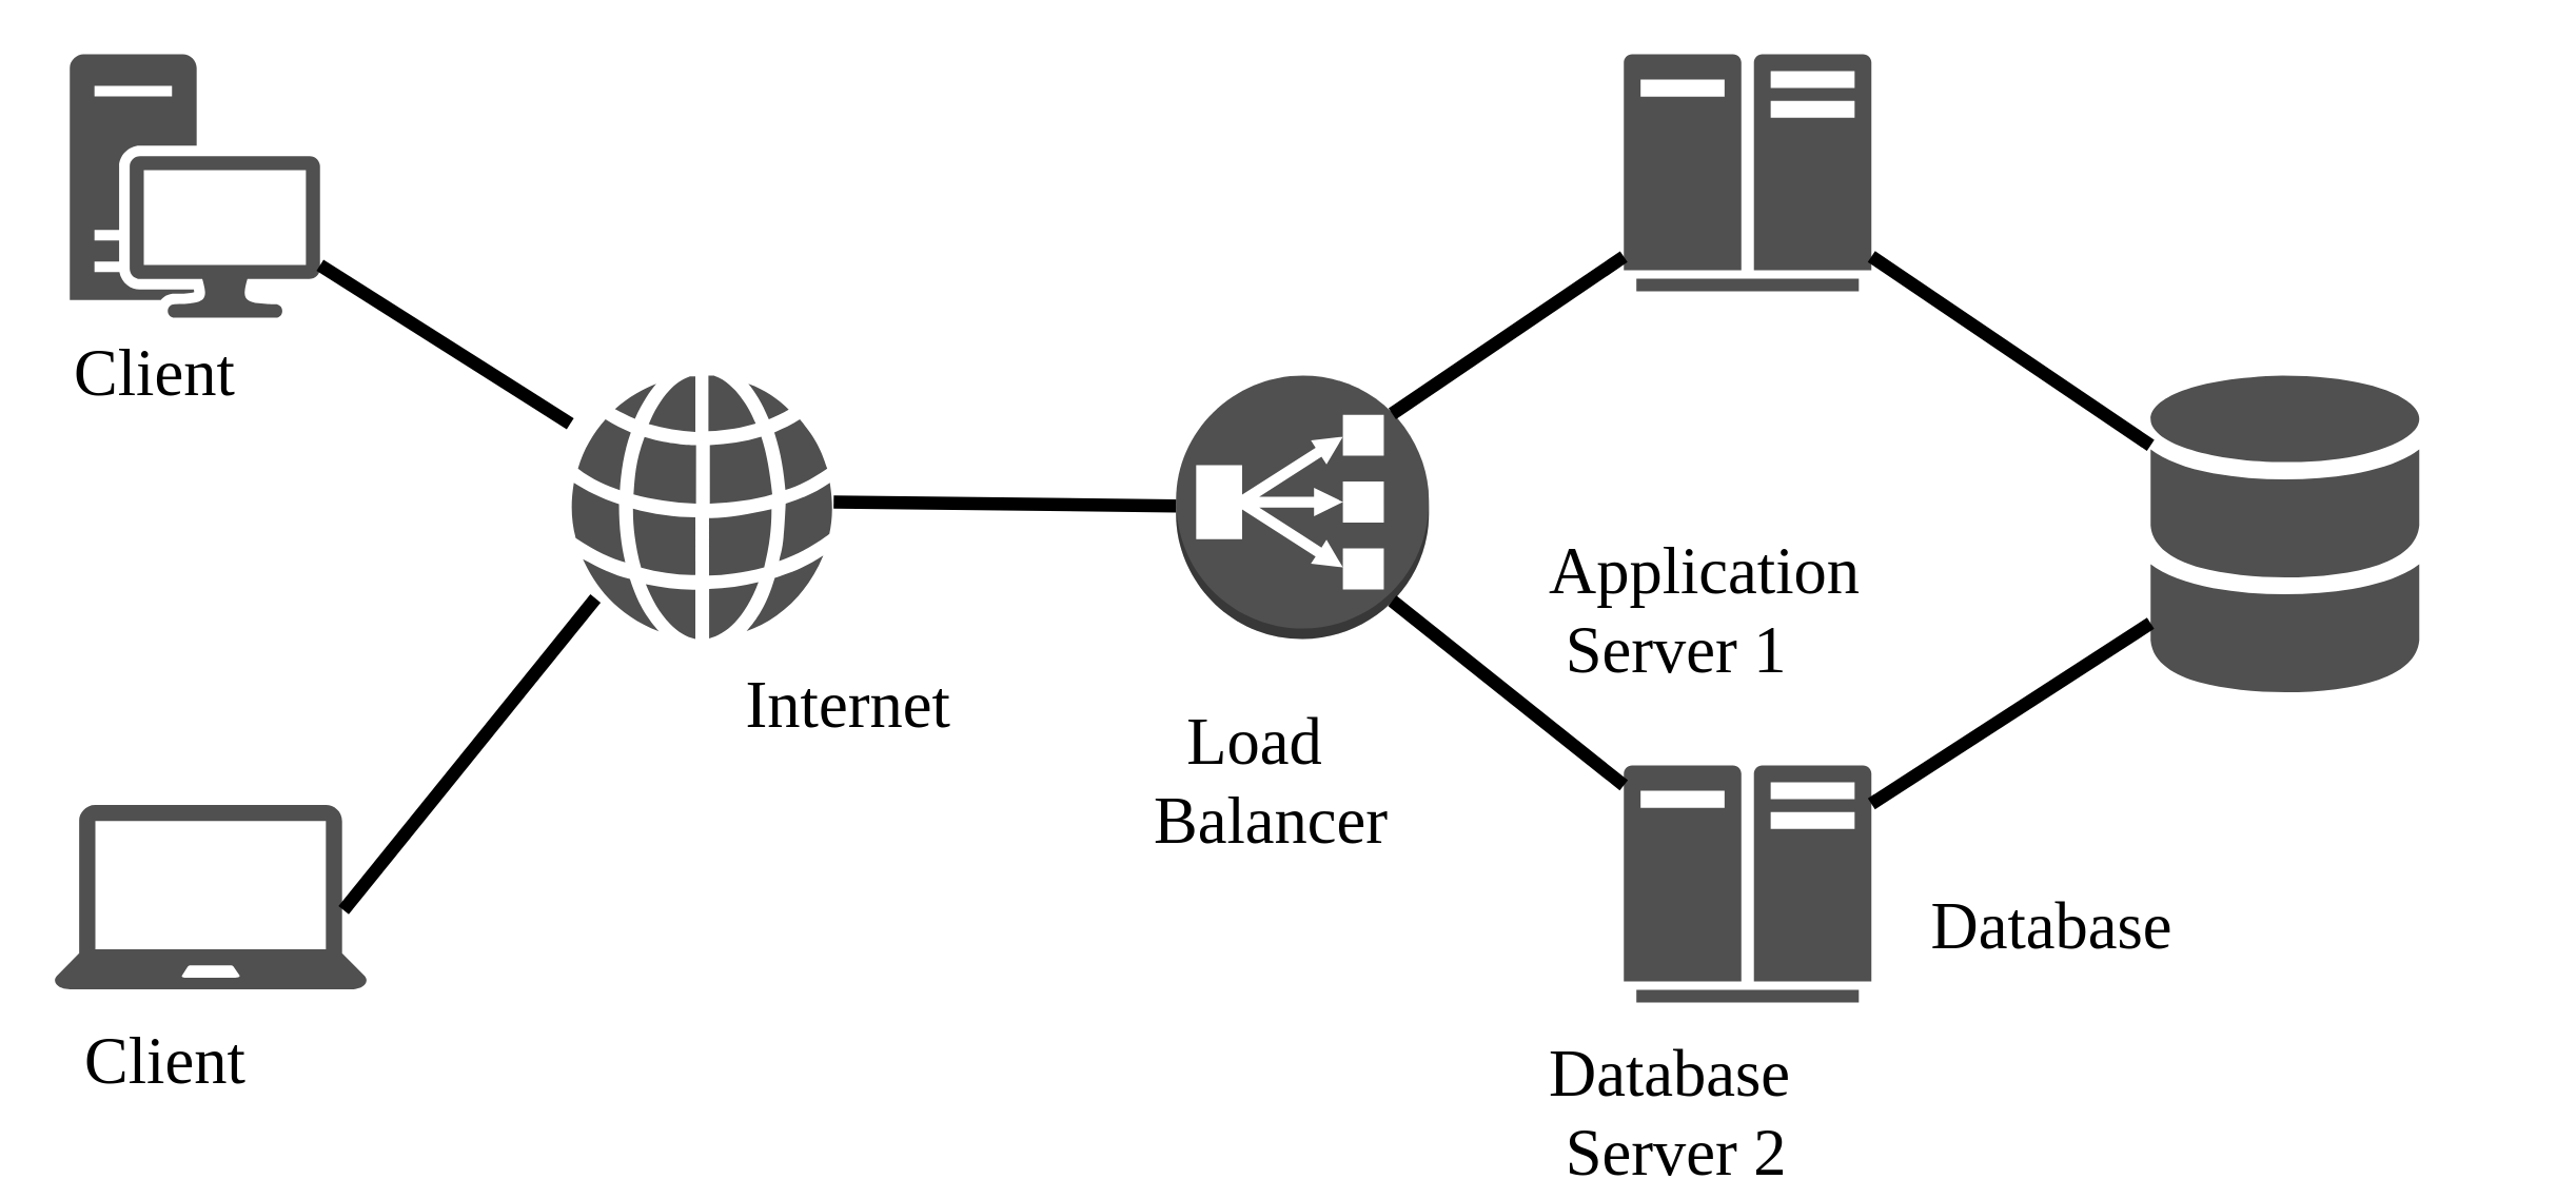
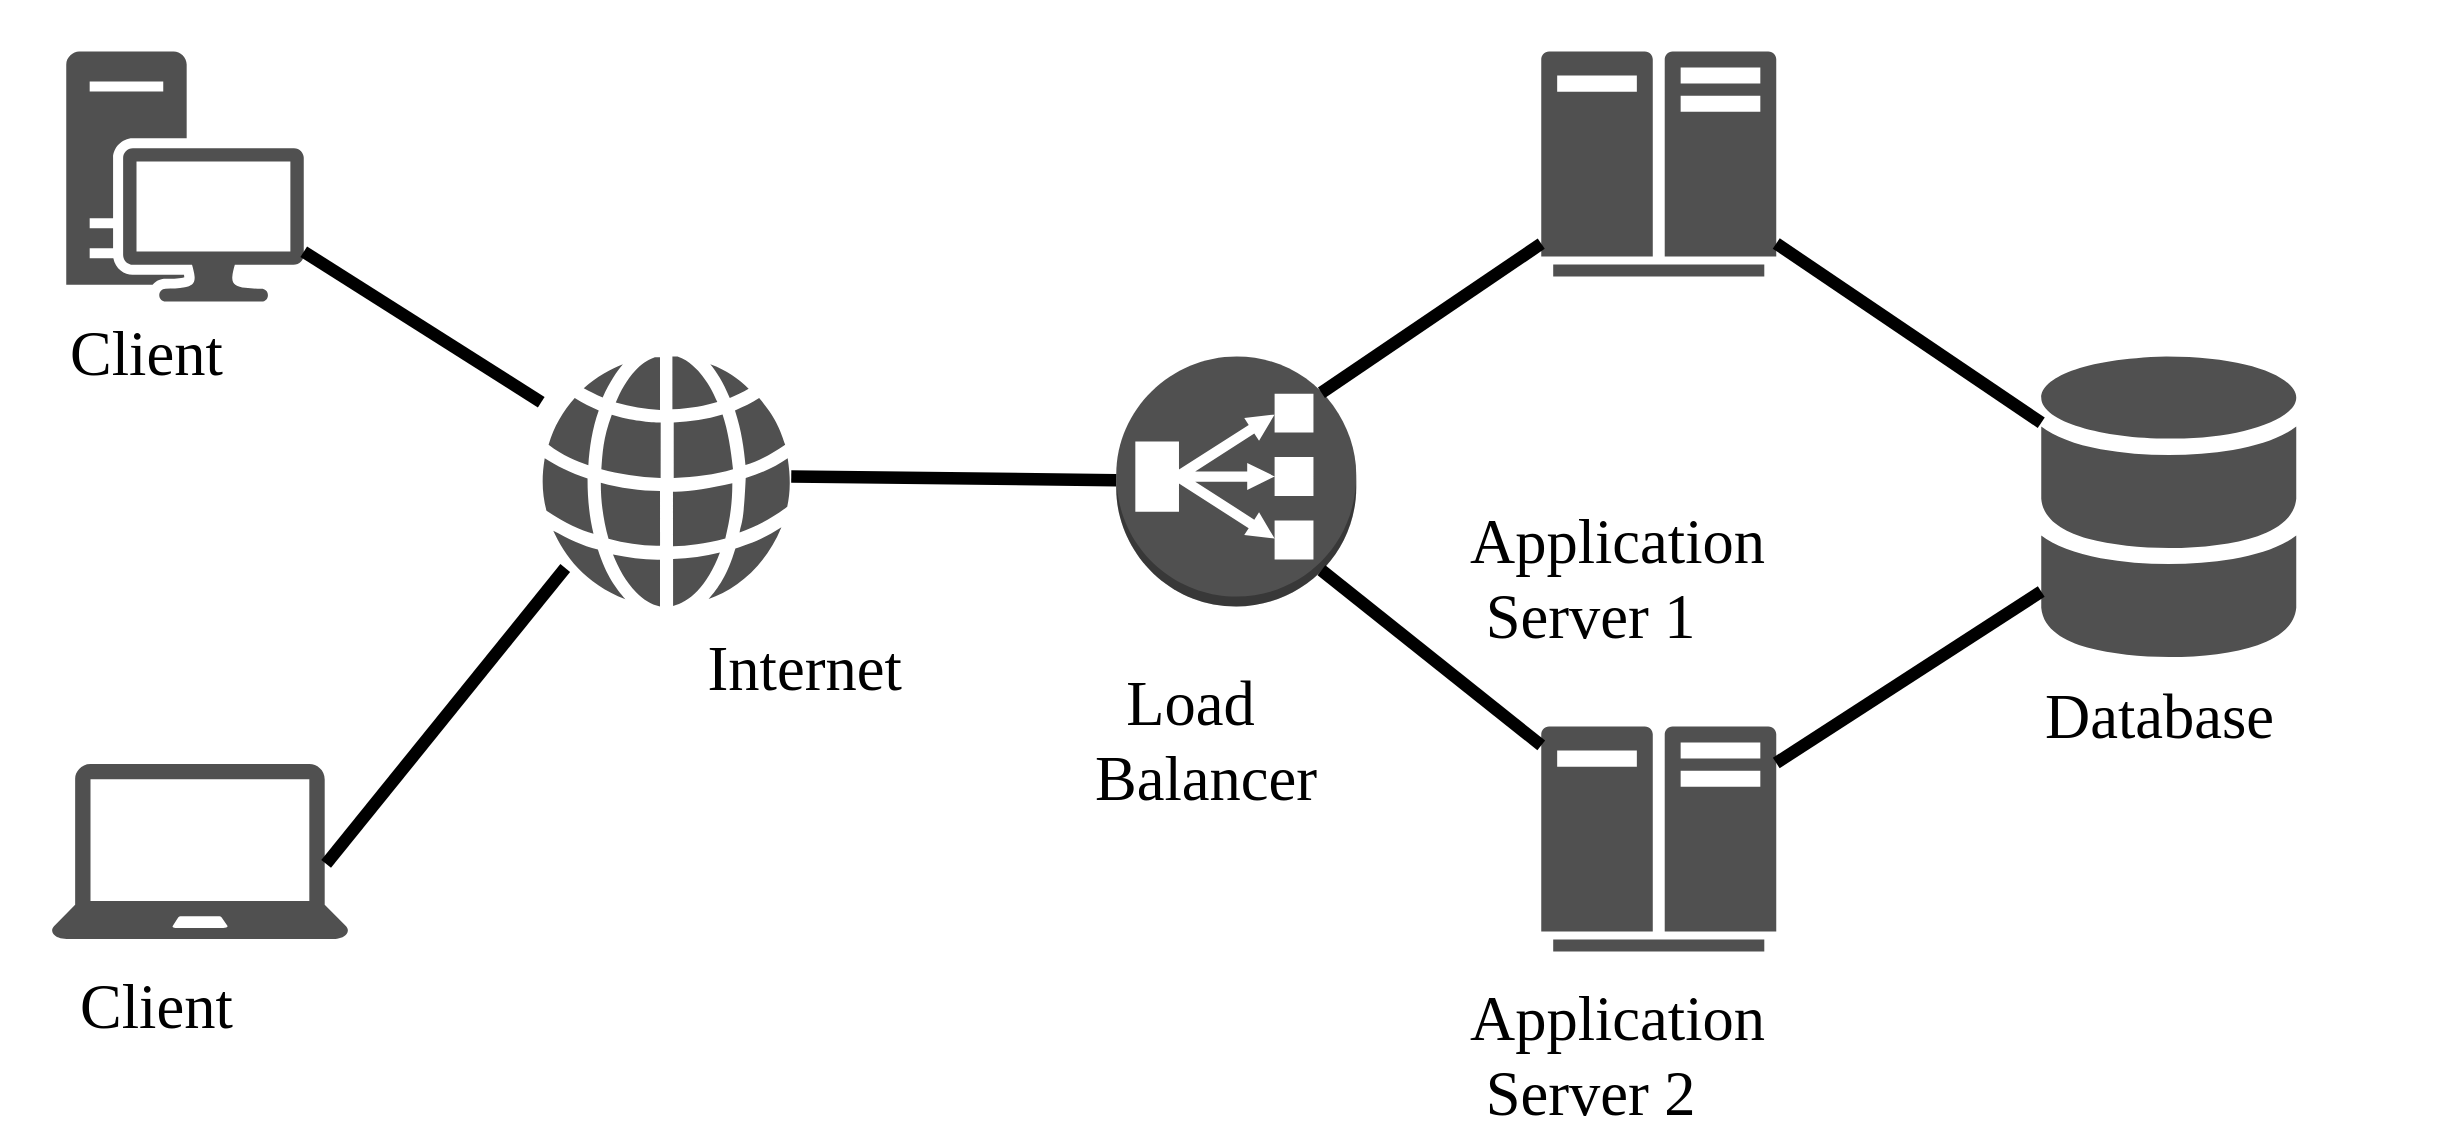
  <mxCell id="0" />
  <mxCell id="1" parent="0" />
  <mxCell id="2" value="" style="shadow=0;dashed=0;html=1;strokeColor=none;fillColor=#505050;labelPosition=center;verticalLabelPosition=bottom;verticalAlign=top;outlineConnect=0;align=center;shape=mxgraph.office.devices.workstation;" vertex="1" parent="1"><mxGeometry x="26" y="20" width="95" height="100" as="geometry" /></mxCell>
  <mxCell id="3" value="" style="shadow=0;dashed=0;html=1;strokeColor=none;fillColor=#505050;labelPosition=center;verticalLabelPosition=bottom;verticalAlign=top;outlineConnect=0;align=center;shape=mxgraph.office.concepts.globe_internet;" vertex="1" parent="1"><mxGeometry x="216" y="142" width="100" height="100" as="geometry" /></mxCell>
  <mxCell id="4" value="" style="shadow=0;dashed=0;html=1;strokeColor=none;fillColor=#505050;labelPosition=center;verticalLabelPosition=bottom;verticalAlign=top;outlineConnect=0;align=center;shape=mxgraph.office.databases.database_mini_2;" vertex="1" parent="1"><mxGeometry x="816" y="142" width="102" height="122" as="geometry" /></mxCell>
  <mxCell id="5" value="" style="endArrow=none;html=1;strokeWidth=5;" edge="1" parent="1" source="3" target="2"><mxGeometry width="50" height="50" relative="1" as="geometry"><mxPoint x="126" y="145" as="sourcePoint" /><mxPoint x="176" y="95" as="targetPoint" /></mxGeometry></mxCell>
  <mxCell id="6" value="" style="shadow=0;dashed=0;html=1;strokeColor=none;fillColor=#505050;labelPosition=center;verticalLabelPosition=bottom;verticalAlign=top;outlineConnect=0;align=center;shape=mxgraph.office.devices.laptop;" vertex="1" parent="1"><mxGeometry x="20" y="305" width="119" height="70" as="geometry" /></mxCell>
  <mxCell id="7" value="" style="endArrow=none;html=1;strokeWidth=5;entryX=0.924;entryY=0.571;entryDx=0;entryDy=0;entryPerimeter=0;exitX=0.096;exitY=0.846;exitDx=0;exitDy=0;exitPerimeter=0;" edge="1" parent="1" source="3" target="6"><mxGeometry width="50" height="50" relative="1" as="geometry"><mxPoint x="281" y="341.705" as="sourcePoint" /><mxPoint x="116" y="280.205" as="targetPoint" /></mxGeometry></mxCell>
  <mxCell id="8" value="" style="outlineConnect=0;dashed=0;verticalLabelPosition=bottom;verticalAlign=top;align=center;html=1;shape=mxgraph.aws3.classic_load_balancer;fillColor=#505050;gradientColor=none;" vertex="1" parent="1"><mxGeometry x="446" y="142" width="96" height="100" as="geometry" /></mxCell>
  <mxCell id="9" value="" style="endArrow=none;html=1;strokeWidth=5;entryX=1;entryY=0.48;entryDx=0;entryDy=0;entryPerimeter=0;" edge="1" parent="1" source="8" target="3"><mxGeometry width="50" height="50" relative="1" as="geometry"><mxPoint x="406" y="190" as="sourcePoint" /><mxPoint x="322" y="252.3" as="targetPoint" /></mxGeometry></mxCell>
  <mxCell id="10" value="" style="shadow=0;dashed=0;html=1;strokeColor=none;fillColor=#505050;labelPosition=center;verticalLabelPosition=bottom;verticalAlign=top;outlineConnect=0;align=center;shape=mxgraph.office.servers.mainframe_host;" vertex="1" parent="1"><mxGeometry x="616" y="290" width="94" height="90" as="geometry" /></mxCell>
  <mxCell id="11" value="" style="shadow=0;dashed=0;html=1;strokeColor=none;fillColor=#505050;labelPosition=center;verticalLabelPosition=bottom;verticalAlign=top;outlineConnect=0;align=center;shape=mxgraph.office.servers.mainframe_host;" vertex="1" parent="1"><mxGeometry x="616" y="20" width="94" height="90" as="geometry" /></mxCell>
  <mxCell id="12" value="" style="endArrow=none;html=1;strokeWidth=5;entryX=0.855;entryY=0.145;entryDx=0;entryDy=0;entryPerimeter=0;" edge="1" parent="1" source="11" target="8"><mxGeometry width="50" height="50" relative="1" as="geometry"><mxPoint x="606" y="90" as="sourcePoint" /><mxPoint x="406" y="50" as="targetPoint" /></mxGeometry></mxCell>
  <mxCell id="13" value="" style="endArrow=none;html=1;strokeWidth=5;entryX=0.855;entryY=0.855;entryDx=0;entryDy=0;entryPerimeter=0;" edge="1" parent="1" source="10" target="8"><mxGeometry width="50" height="50" relative="1" as="geometry"><mxPoint x="466" y="211.461" as="sourcePoint" /><mxPoint x="506" y="280" as="targetPoint" /></mxGeometry></mxCell>
  <mxCell id="14" value="" style="endArrow=none;html=1;strokeWidth=5;" edge="1" parent="1" source="4" target="11"><mxGeometry width="50" height="50" relative="1" as="geometry"><mxPoint x="816" y="65.03" as="sourcePoint" /><mxPoint x="716" y="100" as="targetPoint" /></mxGeometry></mxCell>
  <mxCell id="15" value="" style="endArrow=none;html=1;strokeWidth=5;" edge="1" parent="1" source="4" target="10"><mxGeometry width="50" height="50" relative="1" as="geometry"><mxPoint x="626" y="113.548" as="sourcePoint" /><mxPoint x="716" y="260" as="targetPoint" /></mxGeometry></mxCell>
  <mxCell id="16" value="&lt;font face=&quot;Lucida Console&quot; style=&quot;font-size: 25px&quot;&gt;Client&lt;/font&gt;" style="text;html=1;resizable=0;points=[];autosize=1;align=left;verticalAlign=top;spacingTop=-4;" vertex="1" parent="1"><mxGeometry x="26" y="124" width="110" height="20" as="geometry" /></mxCell>
  <mxCell id="17" value="&lt;font face=&quot;Lucida Console&quot; style=&quot;font-size: 25px&quot;&gt;Client&lt;/font&gt;" style="text;html=1;resizable=0;points=[];autosize=1;align=left;verticalAlign=top;spacingTop=-4;" vertex="1" parent="1"><mxGeometry x="30" y="385" width="110" height="20" as="geometry" /></mxCell>
  <mxCell id="18" value="&lt;font face=&quot;Lucida Console&quot; style=&quot;font-size: 25px&quot;&gt;Internet&lt;/font&gt;" style="text;html=1;resizable=0;points=[];autosize=1;align=left;verticalAlign=top;spacingTop=-4;" vertex="1" parent="1"><mxGeometry x="281" y="250" width="140" height="20" as="geometry" /></mxCell>
  <mxCell id="19" value="&lt;font face=&quot;Lucida Console&quot; style=&quot;font-size: 25px&quot;&gt;&amp;nbsp; Load&lt;br&gt;Balancer&lt;br&gt;&lt;/font&gt;" style="text;html=1;resizable=0;points=[];autosize=1;align=left;verticalAlign=top;spacingTop=-4;" vertex="1" parent="1"><mxGeometry x="436" y="264" width="140" height="30" as="geometry" /></mxCell>
  <mxCell id="20" value="&lt;font face=&quot;Lucida Console&quot; style=&quot;font-size: 25px&quot;&gt;Application&lt;br&gt;&amp;nbsp;Server 1&lt;br&gt;&lt;/font&gt;" style="text;html=1;resizable=0;points=[];autosize=1;align=left;verticalAlign=top;spacingTop=-4;" vertex="1" parent="1"><mxGeometry x="586" y="199" width="180" height="30" as="geometry" /></mxCell>
- <mxCell id="21" value="&lt;font face=&quot;Lucida Console&quot; style=&quot;font-size: 25px&quot;&gt;Database&lt;br&gt;&amp;nbsp;Server 2&lt;br&gt;&lt;/font&gt;" style="text;html=1;resizable=0;points=[];autosize=1;align=left;verticalAlign=top;spacingTop=-4;" vertex="1" parent="1"><mxGeometry x="586" y="390" width="180" height="30" as="geometry" /></mxCell>
- <mxCell id="22" value="&lt;font face=&quot;Lucida Console&quot; style=&quot;font-size: 25px&quot;&gt;Database&lt;/font&gt;" style="text;html=1;resizable=0;points=[];autosize=1;align=left;verticalAlign=top;spacingTop=-4;" vertex="1" parent="1"><mxGeometry x="731" y="334" width="140" height="20" as="geometry" /></mxCell>
+ <mxCell id="21" value="&lt;font face=&quot;Lucida Console&quot; style=&quot;font-size: 25px&quot;&gt;Application&lt;br&gt;&amp;nbsp;Server 2&lt;br&gt;&lt;/font&gt;" style="text;html=1;resizable=0;points=[];autosize=1;align=left;verticalAlign=top;spacingTop=-4;" vertex="1" parent="1"><mxGeometry x="586" y="390" width="180" height="30" as="geometry" /></mxCell>
+ <mxCell id="22" value="&lt;font face=&quot;Lucida Console&quot; style=&quot;font-size: 25px&quot;&gt;Database&lt;/font&gt;" style="text;html=1;resizable=0;points=[];autosize=1;align=left;verticalAlign=top;spacingTop=-4;" vertex="1" parent="1"><mxGeometry x="816" y="269" width="140" height="20" as="geometry" /></mxCell>
